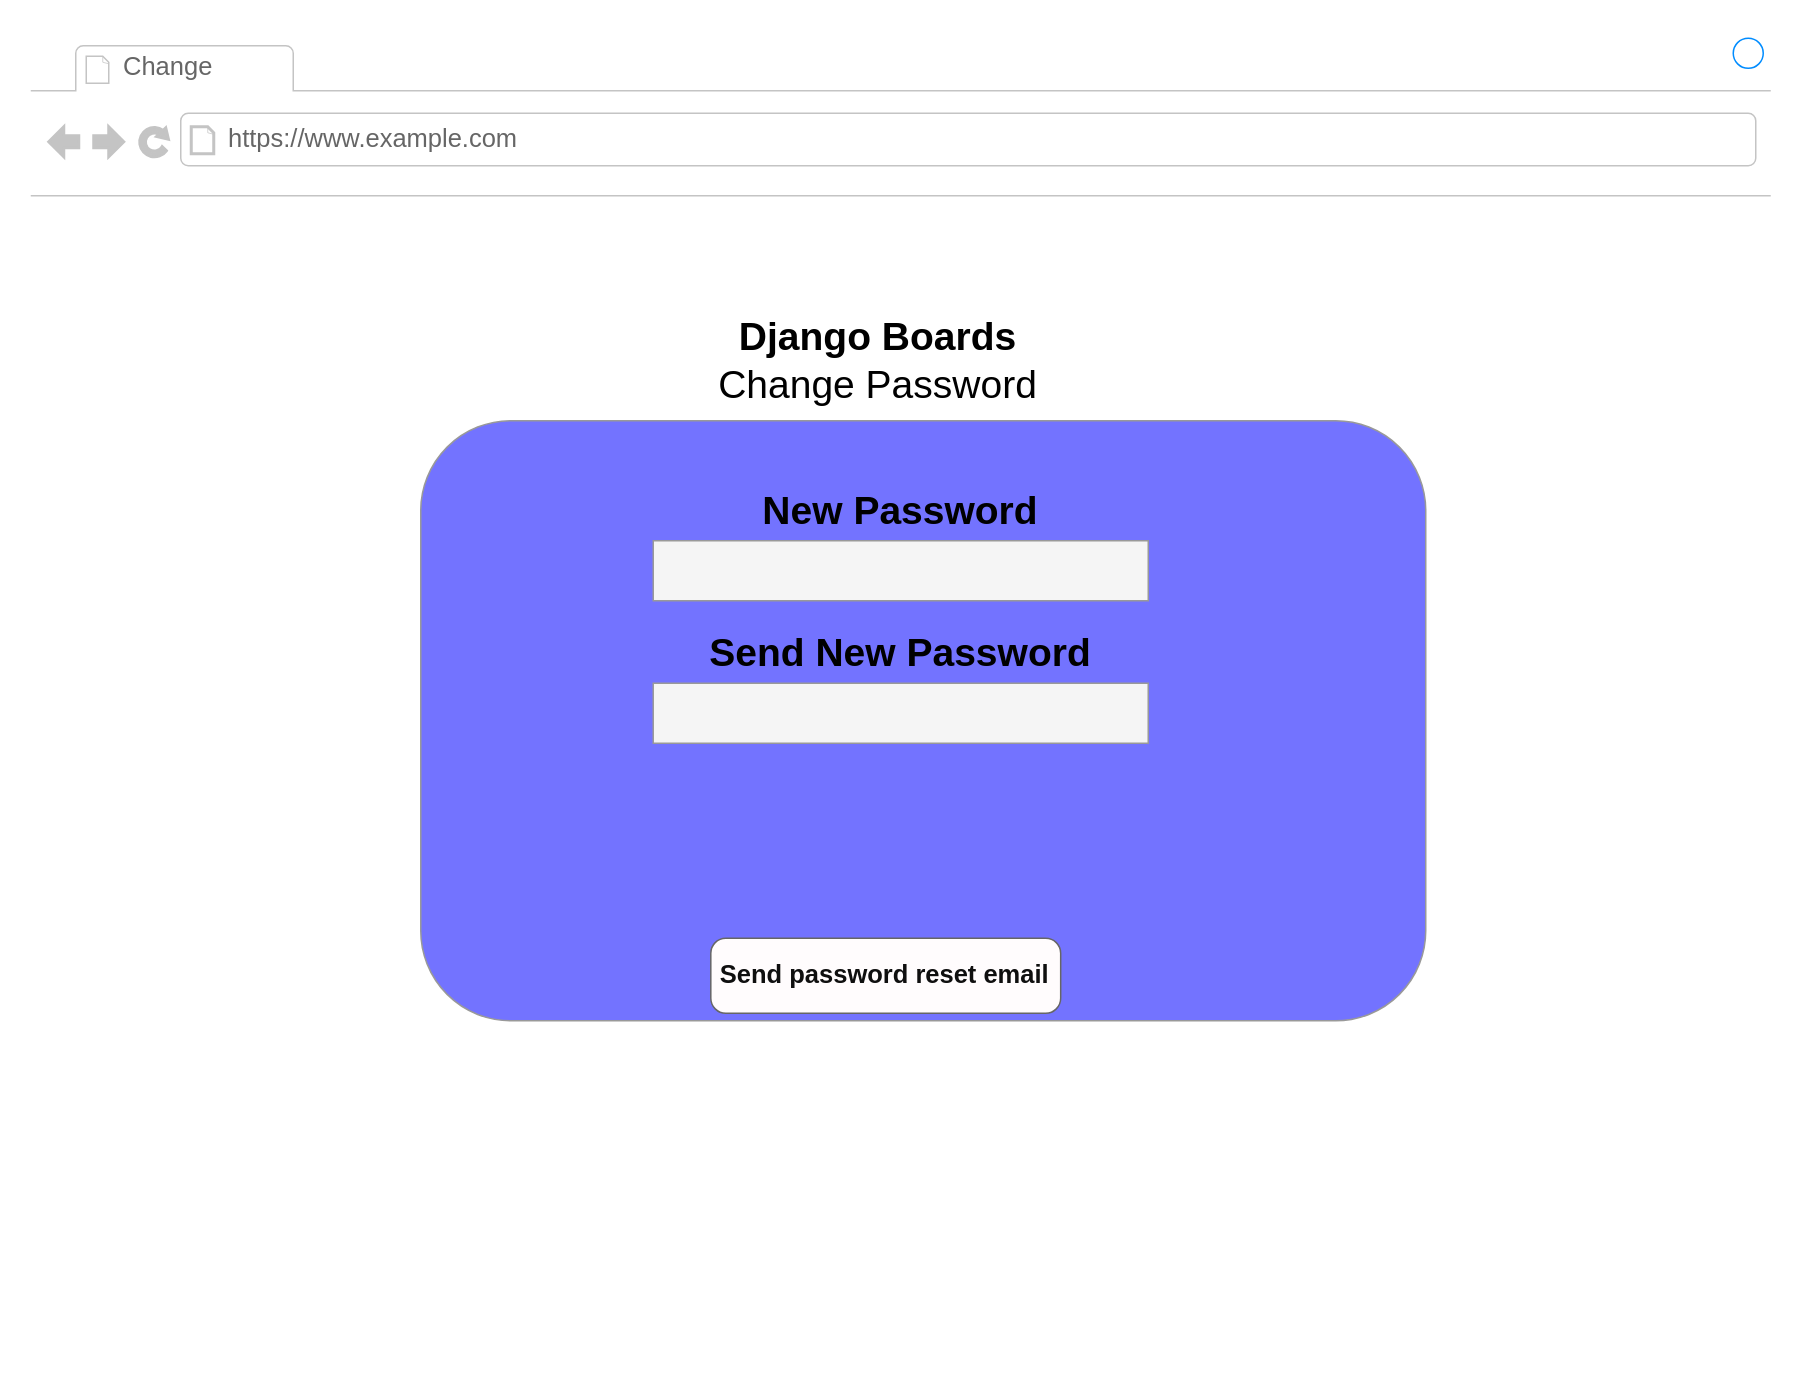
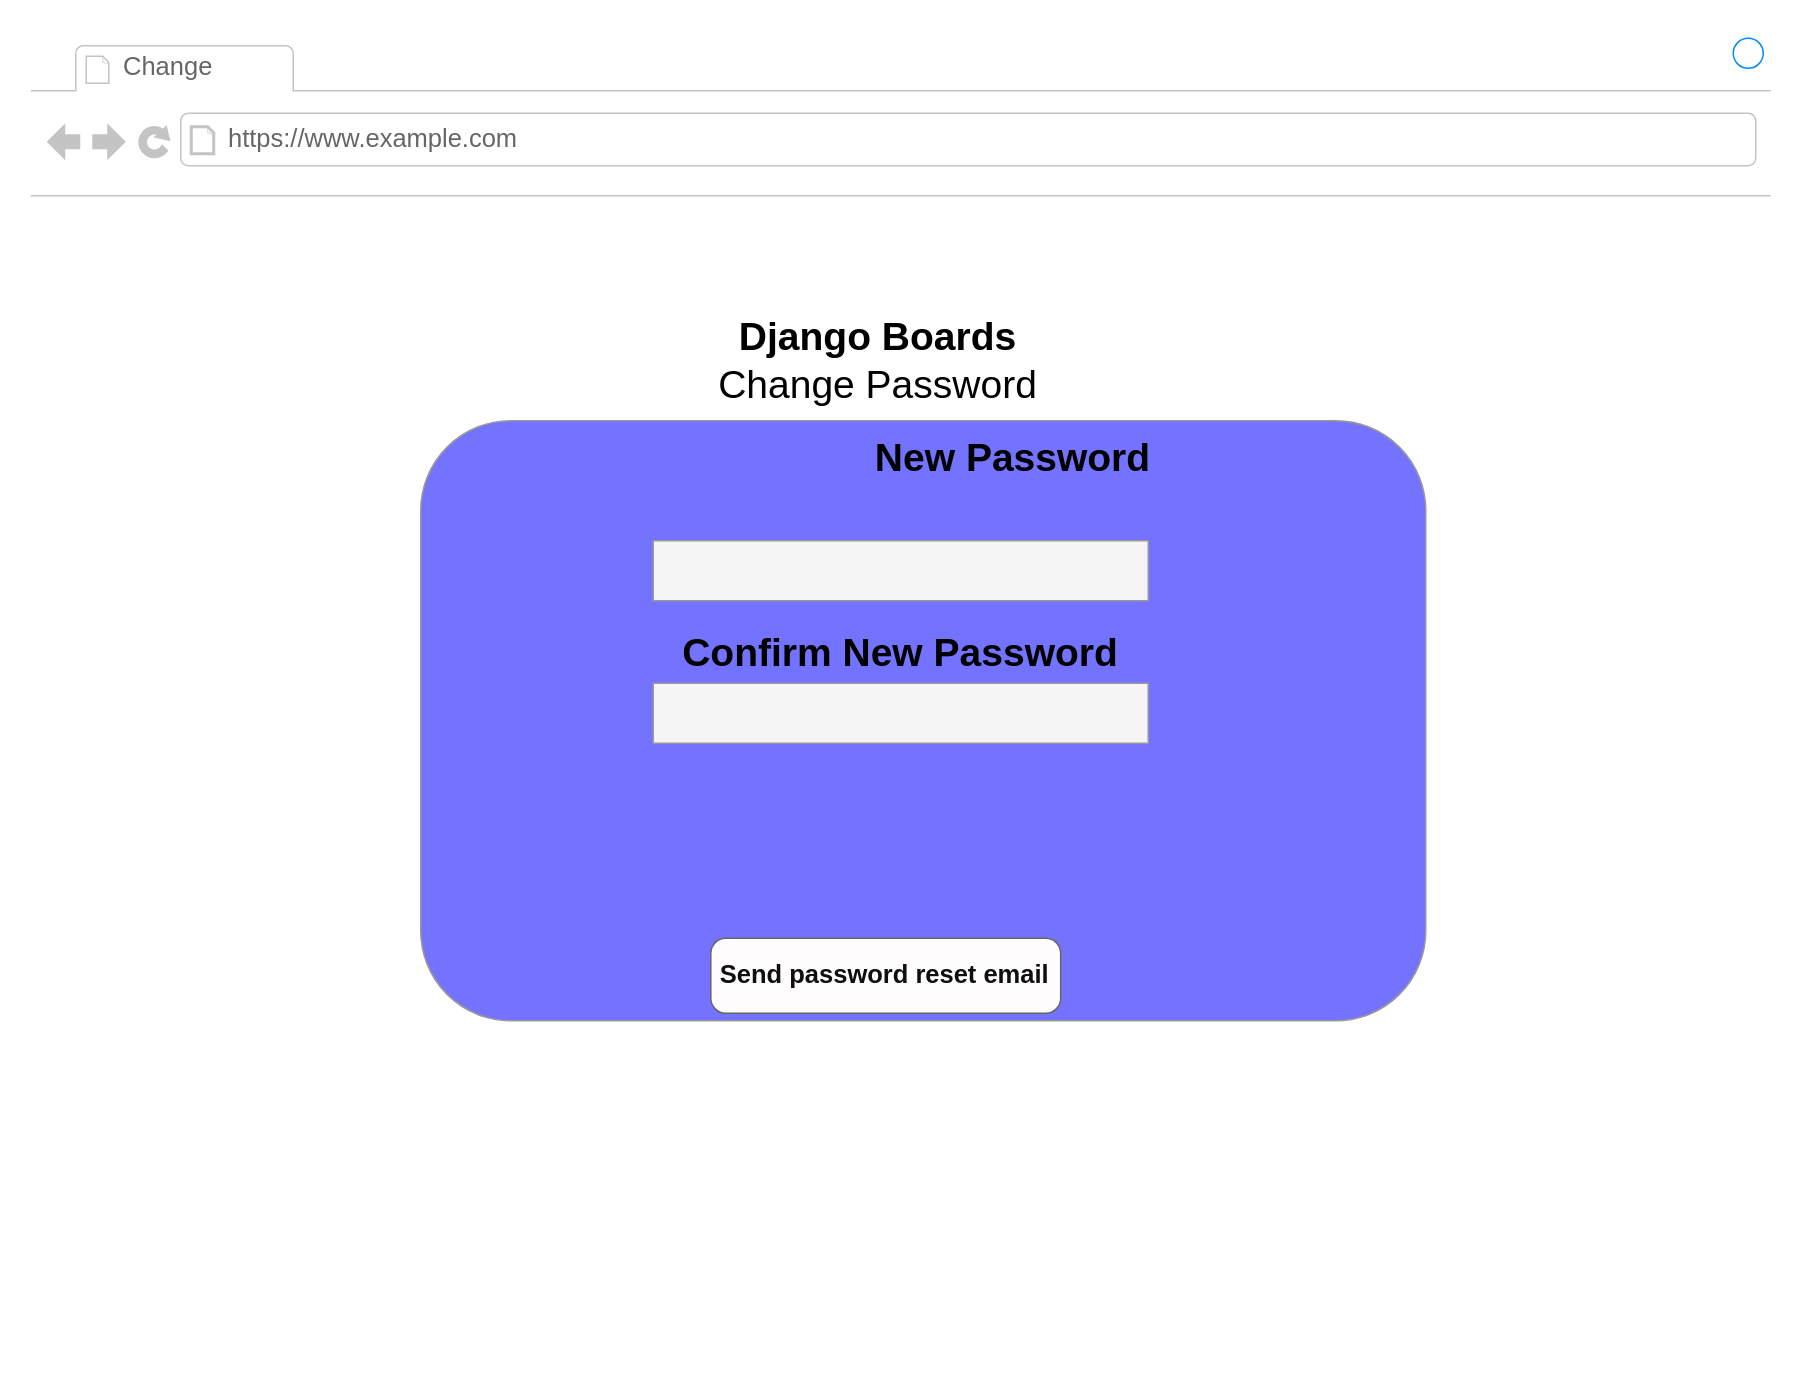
  <mxCell id="0" />
  <mxCell id="1" parent="0" />
  <mxCell id="2" value="sas" style="strokeWidth=1;shadow=0;dashed=0;align=center;html=1;shape=mxgraph.mockup.containers.browserWindow;rSize=0;strokeColor2=#008cff;strokeColor3=#c4c4c4;mainText=,;recursiveResize=0;strokeColor=#FFFFFF;fontColor=#FFFFFF;" parent="1" vertex="1"><mxGeometry y="20" width="1160" height="880" as="geometry" x="20" /></mxCell>
  <mxCell id="3" value="Change" style="strokeWidth=1;shadow=0;dashed=0;align=center;html=1;shape=mxgraph.mockup.containers.anchor;fontSize=17;fontColor=#666666;align=left;" parent="2" vertex="1"><mxGeometry x="60" y="12" width="110" height="26" as="geometry" /></mxCell>
  <mxCell id="4" value="https://www.example.com" style="strokeWidth=1;shadow=0;dashed=0;align=center;html=1;shape=mxgraph.mockup.containers.anchor;rSize=0;fontSize=17;fontColor=#666666;align=left;" parent="2" vertex="1"><mxGeometry x="130" y="60" width="250" height="26" as="geometry" /></mxCell>
  <mxCell id="5" value="" style="rounded=1;whiteSpace=wrap;html=1;strokeColor=#999999;fillColor=#7373FF;" vertex="1" parent="2"><mxGeometry x="260" y="260" width="670" height="400" as="geometry" /></mxCell>
  <mxCell id="6" value="&lt;font size=&quot;1&quot;&gt;&lt;span style=&quot;font-size: 26px&quot;&gt;&lt;b&gt;Django Boards&lt;/b&gt;&lt;br&gt;Change Password&lt;br&gt;&lt;/span&gt;&lt;/font&gt;" style="text;html=1;strokeColor=none;fillColor=none;align=center;verticalAlign=middle;whiteSpace=wrap;rounded=0;" vertex="1" parent="2"><mxGeometry x="435" y="210" width="260" height="20" as="geometry" /></mxCell>
  <mxCell id="7" value="" style="rounded=0;whiteSpace=wrap;html=1;strokeColor=#999999;fillColor=#F5F5F5;" vertex="1" parent="2"><mxGeometry x="415" y="340" width="330" height="40" as="geometry" /></mxCell>
- <mxCell id="8" value="&lt;font size=&quot;1&quot;&gt;&lt;span style=&quot;font-size: 26px&quot;&gt;&lt;b&gt;New Password&lt;/b&gt;&lt;br&gt;&lt;/span&gt;&lt;/font&gt;" style="text;html=1;strokeColor=none;fillColor=none;align=center;verticalAlign=middle;whiteSpace=wrap;rounded=0;" vertex="1" parent="2"><mxGeometry x="450" y="310" width="260" height="20" as="geometry" /></mxCell>
+ <mxCell id="8" value="&lt;font size=&quot;1&quot;&gt;&lt;span style=&quot;font-size: 26px&quot;&gt;&lt;b&gt;New Password&lt;/b&gt;&lt;br&gt;&lt;/span&gt;&lt;/font&gt;" style="text;html=1;strokeColor=none;fillColor=none;align=center;verticalAlign=middle;whiteSpace=wrap;rounded=0;" vertex="1" parent="2"><mxGeometry x="525" y="275" width="260" height="20" as="geometry" /></mxCell>
  <mxCell id="9" value="&lt;font color=&quot;#0f0f0f&quot;&gt;Send password reset email&lt;/font&gt;" style="strokeWidth=1;shadow=0;dashed=0;align=center;html=1;shape=mxgraph.mockup.buttons.button;strokeColor=#666666;fontColor=#ffffff;mainText=;buttonStyle=round;fontSize=17;fontStyle=1;whiteSpace=wrap;fillColor=#FFFCFD;" vertex="1" parent="2"><mxGeometry x="453.37" y="605" width="233.25" height="50" as="geometry" /></mxCell>
  <mxCell id="10" value="" style="rounded=0;whiteSpace=wrap;html=1;strokeColor=#999999;fillColor=#F5F5F5;" vertex="1" parent="2"><mxGeometry x="414.99" y="435" width="330" height="40" as="geometry" /></mxCell>
- <mxCell id="11" value="&lt;font size=&quot;1&quot;&gt;&lt;span style=&quot;font-size: 26px&quot;&gt;&lt;b&gt;Send New Password&lt;/b&gt;&lt;br&gt;&lt;/span&gt;&lt;/font&gt;" style="text;html=1;strokeColor=none;fillColor=none;align=center;verticalAlign=middle;whiteSpace=wrap;rounded=0;" vertex="1" parent="2"><mxGeometry x="425" y="405" width="310.01" height="20" as="geometry" /></mxCell>
+ <mxCell id="11" value="&lt;font size=&quot;1&quot;&gt;&lt;span style=&quot;font-size: 26px&quot;&gt;&lt;b&gt;Confirm New Password&lt;/b&gt;&lt;br&gt;&lt;/span&gt;&lt;/font&gt;" style="text;html=1;strokeColor=none;fillColor=none;align=center;verticalAlign=middle;whiteSpace=wrap;rounded=0;" vertex="1" parent="2"><mxGeometry x="425" y="405" width="310.01" height="20" as="geometry" /></mxCell>
